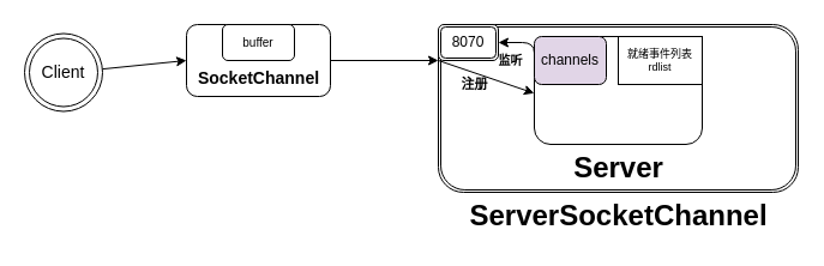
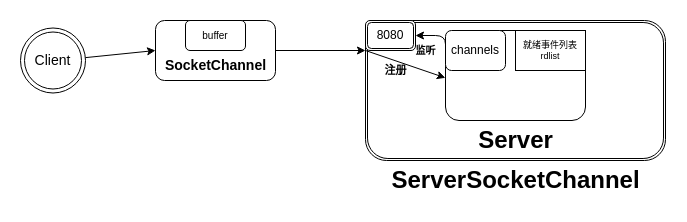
  <mxCell id="0" />
  <mxCell id="1" parent="0" />
  <mxCell id="2" value="" style="shape=ext;double=1;rounded=1;whiteSpace=wrap;html=1;" vertex="1" parent="1"><mxGeometry x="365" y="20" width="300" height="140" as="geometry" /></mxCell>
  <mxCell id="3" value="ServerSocketChannel" style="text;strokeColor=none;fillColor=none;html=1;fontSize=24;fontStyle=1;verticalAlign=middle;align=center;" vertex="1" parent="1"><mxGeometry x="465" y="160" width="100" height="40" as="geometry" /></mxCell>
- <mxCell id="4" value="8070" style="shape=ext;double=1;rounded=1;whiteSpace=wrap;html=1;" vertex="1" parent="1"><mxGeometry x="365" y="20" width="50" height="30" as="geometry" /></mxCell>
+ <mxCell id="4" value="8080" style="shape=ext;double=1;rounded=1;whiteSpace=wrap;html=1;" vertex="1" parent="1"><mxGeometry x="365" y="20" width="50" height="30" as="geometry" /></mxCell>
  <mxCell id="5" value="" style="endArrow=classic;html=1;exitX=0;exitY=0.25;exitDx=0;exitDy=0;entryX=1;entryY=0.5;entryDx=0;entryDy=0;" edge="1" parent="1" source="6" target="4"><mxGeometry width="50" height="50" relative="1" as="geometry"><mxPoint x="335" y="110" as="sourcePoint" /><mxPoint x="315" y="40" as="targetPoint" /><Array as="points"><mxPoint x="445" y="35" /></Array></mxGeometry></mxCell>
  <mxCell id="6" value="" style="rounded=1;whiteSpace=wrap;html=1;" vertex="1" parent="1"><mxGeometry x="445" y="30" width="140" height="90" as="geometry" /></mxCell>
- <mxCell id="7" value="channels" style="rounded=1;whiteSpace=wrap;html=1;fillColor=#e1d5e7;" vertex="1" parent="1"><mxGeometry x="445" y="30" width="60" height="40" as="geometry" /></mxCell>
+ <mxCell id="7" value="channels" style="rounded=1;whiteSpace=wrap;html=1;" vertex="1" parent="1"><mxGeometry x="445" y="30" width="60" height="40" as="geometry" /></mxCell>
  <mxCell id="8" value="就绪事件列表&lt;br&gt;rdlist" style="whiteSpace=wrap;html=1;fontSize=9;rounded=0;" vertex="1" parent="1"><mxGeometry x="515" y="30" width="70" height="40" as="geometry" /></mxCell>
  <mxCell id="9" value="Server" style="text;strokeColor=none;fillColor=none;html=1;fontSize=24;fontStyle=1;verticalAlign=middle;align=center;" vertex="1" parent="1"><mxGeometry x="465" y="120" width="100" height="40" as="geometry" /></mxCell>
  <mxCell id="10" value="监听" style="text;strokeColor=none;fillColor=none;html=1;fontSize=10;fontStyle=1;verticalAlign=middle;align=center;" vertex="1" parent="1"><mxGeometry x="375" y="30" width="100" height="40" as="geometry" /></mxCell>
  <mxCell id="11" style="edgeStyle=none;html=1;entryX=0;entryY=1;entryDx=0;entryDy=0;fontSize=14;" edge="1" parent="1" source="12" target="4"><mxGeometry relative="1" as="geometry" /></mxCell>
  <mxCell id="12" value="" style="rounded=1;whiteSpace=wrap;html=1;fontSize=10;" vertex="1" parent="1"><mxGeometry x="155" y="20" width="120" height="60" as="geometry" /></mxCell>
  <mxCell id="13" value="buffer" style="rounded=1;whiteSpace=wrap;html=1;fontSize=10;" vertex="1" parent="1"><mxGeometry x="185" y="20" width="60" height="30" as="geometry" /></mxCell>
  <mxCell id="14" value="SocketChannel" style="text;strokeColor=none;fillColor=none;html=1;fontSize=14;fontStyle=1;verticalAlign=middle;align=center;" vertex="1" parent="1"><mxGeometry x="165" y="50" width="100" height="30" as="geometry" /></mxCell>
  <mxCell id="15" value="" style="edgeStyle=none;html=1;fontSize=14;entryX=0;entryY=0.5;entryDx=0;entryDy=0;" edge="1" parent="1" source="16" target="12"><mxGeometry relative="1" as="geometry" /></mxCell>
  <mxCell id="16" value="Client" style="ellipse;shape=doubleEllipse;whiteSpace=wrap;html=1;aspect=fixed;fontSize=14;" vertex="1" parent="1"><mxGeometry x="20" y="27.5" width="65" height="65" as="geometry" /></mxCell>
  <mxCell id="17" value="" style="endArrow=classic;html=1;fontSize=14;exitX=0;exitY=1;exitDx=0;exitDy=0;entryX=-0.001;entryY=0.526;entryDx=0;entryDy=0;entryPerimeter=0;" edge="1" parent="1" source="4" target="6"><mxGeometry width="50" height="50" relative="1" as="geometry"><mxPoint x="305" y="50" as="sourcePoint" /><mxPoint x="355" y="0" as="targetPoint" /></mxGeometry></mxCell>
  <mxCell id="18" value="注册" style="text;strokeColor=none;fillColor=none;html=1;fontSize=11;fontStyle=1;verticalAlign=middle;align=center;" vertex="1" parent="1"><mxGeometry x="345" y="50" width="100" height="40" as="geometry" /></mxCell>
